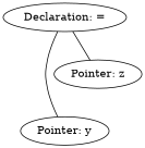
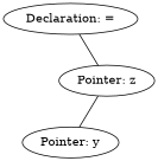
  graph {
    n1 [label="Declaration: ="]
    n2 [label="Pointer: y"]
    n3 [label="Pointer: z"]
-   n1 -- n2
+   n3 -- n2
    n1 -- n3
  }
